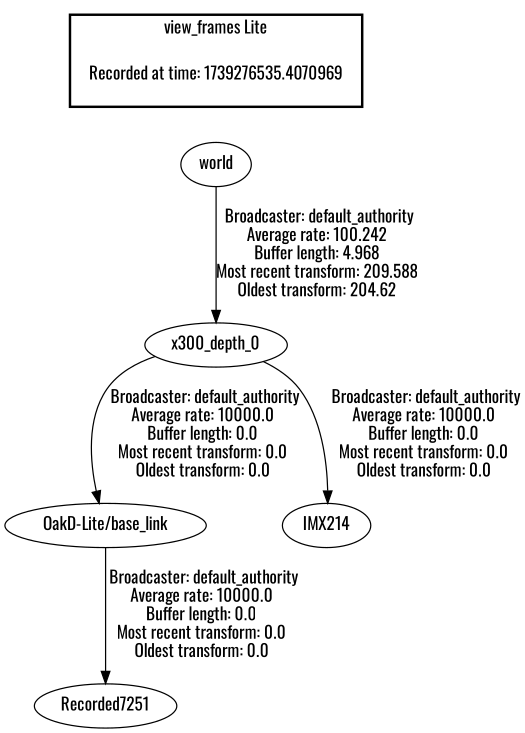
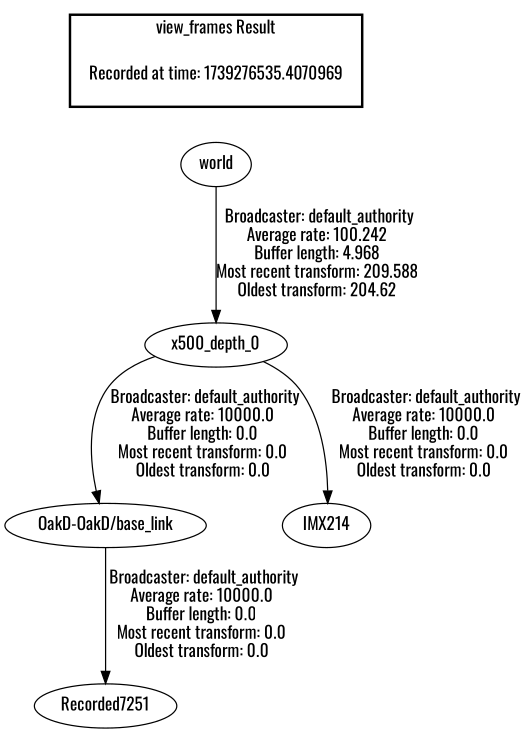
  digraph {
    fontname=Oswald
    node [fontname=Oswald]
    edge [fontname=Oswald]
    "Recorded at time: 1739276535.4070969" [shape=plaintext]
    world
-   x500_depth_0 [label=x300_depth_0]
-   "OakD-Lite/base_link"
+   x500_depth_0
+   "OakD-Lite/base_link" [label="OakD-OakD/base_link"]
    IMX214
    n6 [label=Recorded7251]
    subgraph cluster_1 {
      color=black
-     label="view_frames Lite"
+     label="view_frames Result"
      style=bold
      "Recorded at time: 1739276535.4070969"
    }
    "Recorded at time: 1739276535.4070969" -> world [style=invis]
    world -> x500_depth_0 [label=" Broadcaster: default_authority\nAverage rate: 100.242\nBuffer length: 4.968\nMost recent transform: 209.588\nOldest transform: 204.62\n"]
    x500_depth_0 -> "OakD-Lite/base_link" [label=" Broadcaster: default_authority\nAverage rate: 10000.0\nBuffer length: 0.0\nMost recent transform: 0.0\nOldest transform: 0.0\n"]
    x500_depth_0 -> IMX214 [label=" Broadcaster: default_authority\nAverage rate: 10000.0\nBuffer length: 0.0\nMost recent transform: 0.0\nOldest transform: 0.0\n"]
    "OakD-Lite/base_link" -> n6 [label=" Broadcaster: default_authority\nAverage rate: 10000.0\nBuffer length: 0.0\nMost recent transform: 0.0\nOldest transform: 0.0\n"]
  }
